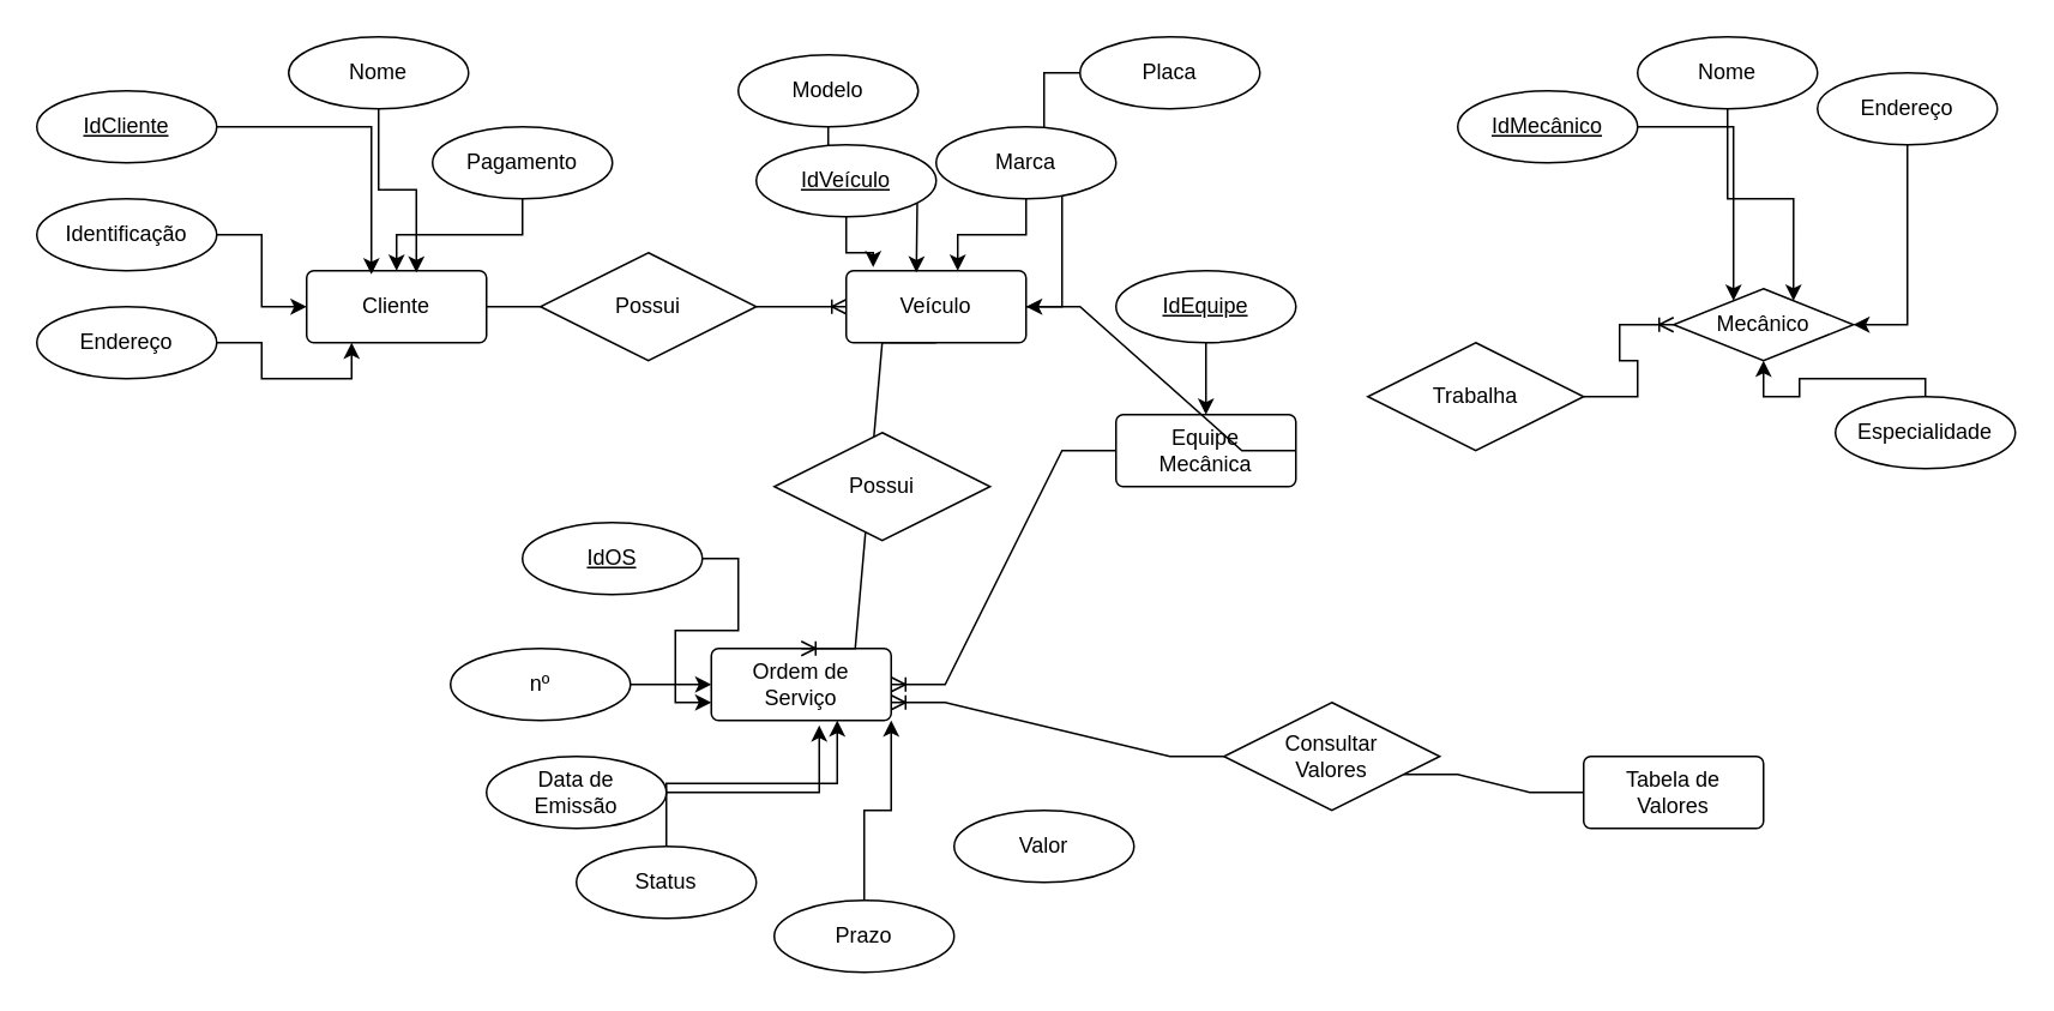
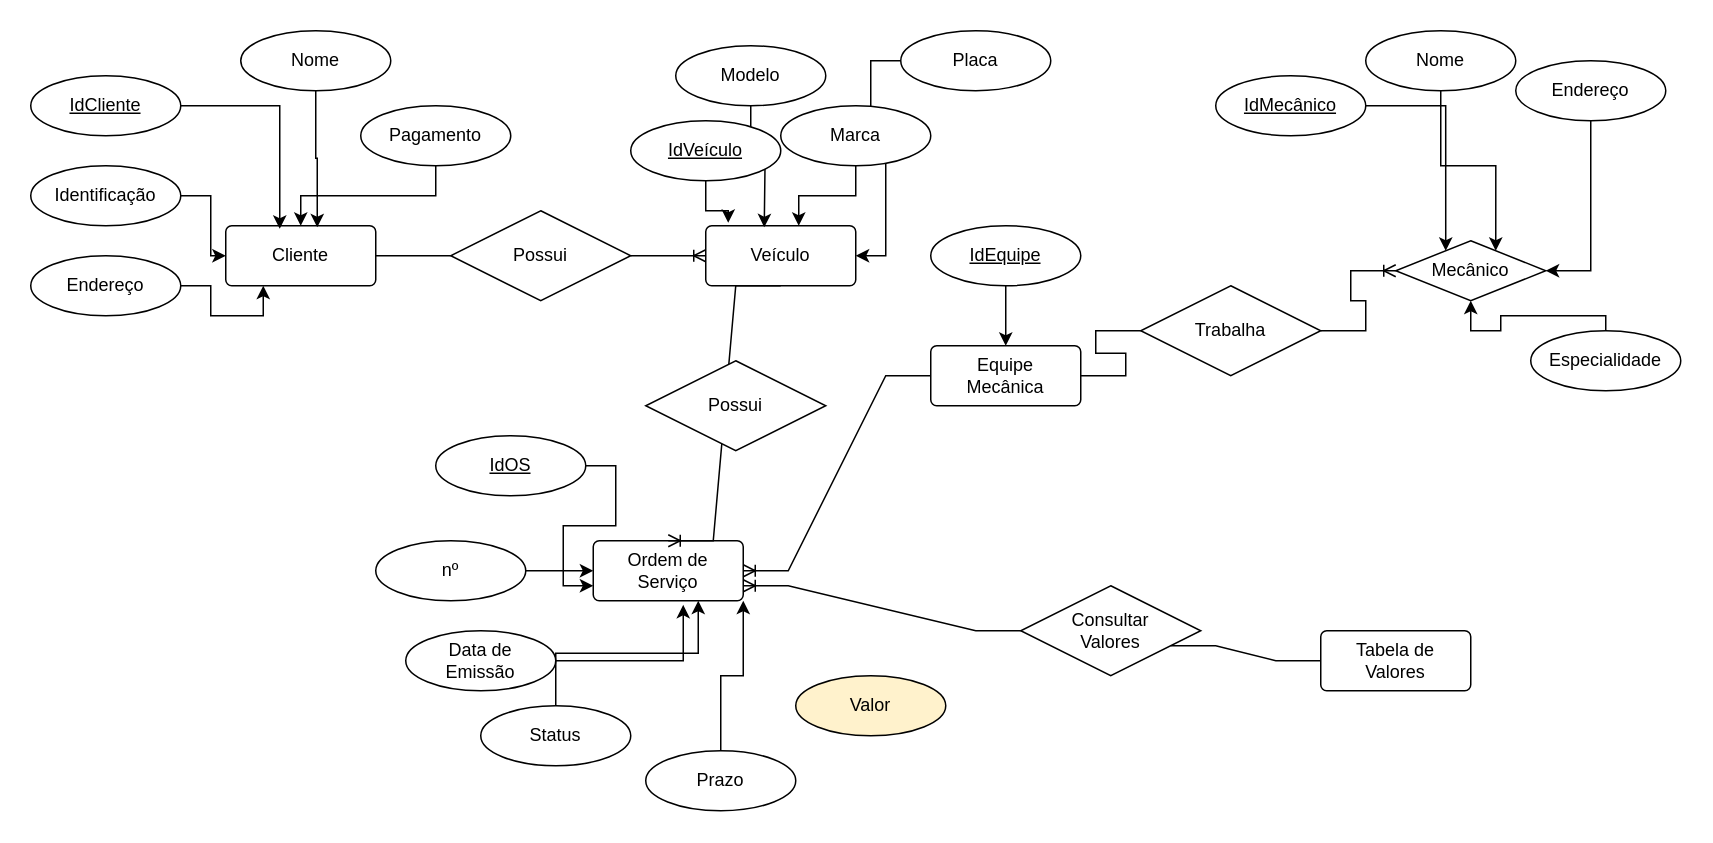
  <mxCell id="0" />
  <mxCell id="1" parent="0" />
- <mxCell id="2" value="Cliente" style="rounded=1;arcSize=10;whiteSpace=wrap;html=1;align=center;" vertex="1" parent="1"><mxGeometry x="170" y="150" width="100" height="40" as="geometry" /></mxCell>
+ <mxCell id="2" value="Cliente" style="rounded=1;arcSize=10;whiteSpace=wrap;html=1;align=center;" vertex="1" parent="1"><mxGeometry x="150" y="150" width="100" height="40" as="geometry" /></mxCell>
  <mxCell id="3" style="edgeStyle=orthogonalEdgeStyle;rounded=0;orthogonalLoop=1;jettySize=auto;html=1;entryX=0.36;entryY=0.05;entryDx=0;entryDy=0;entryPerimeter=0;" edge="1" parent="1" source="4" target="2"><mxGeometry relative="1" as="geometry" /></mxCell>
  <mxCell id="4" value="IdCliente" style="ellipse;whiteSpace=wrap;html=1;align=center;fontStyle=4;" vertex="1" parent="1"><mxGeometry y="50" width="100" height="40" as="geometry" x="20" /></mxCell>
  <mxCell id="5" style="edgeStyle=orthogonalEdgeStyle;rounded=0;orthogonalLoop=1;jettySize=auto;html=1;entryX=0.61;entryY=0.025;entryDx=0;entryDy=0;entryPerimeter=0;" edge="1" parent="1" source="6" target="2"><mxGeometry relative="1" as="geometry" /></mxCell>
  <mxCell id="6" value="Nome" style="ellipse;whiteSpace=wrap;html=1;align=center;" vertex="1" parent="1"><mxGeometry x="160" y="20" width="100" height="40" as="geometry" /></mxCell>
  <mxCell id="7" style="edgeStyle=orthogonalEdgeStyle;rounded=0;orthogonalLoop=1;jettySize=auto;html=1;entryX=0.25;entryY=1;entryDx=0;entryDy=0;" edge="1" parent="1" source="8" target="2"><mxGeometry relative="1" as="geometry" /></mxCell>
  <mxCell id="8" value="Endereço" style="ellipse;whiteSpace=wrap;html=1;align=center;" vertex="1" parent="1"><mxGeometry y="170" width="100" height="40" as="geometry" x="20" /></mxCell>
  <mxCell id="9" style="edgeStyle=orthogonalEdgeStyle;rounded=0;orthogonalLoop=1;jettySize=auto;html=1;" edge="1" parent="1" source="10" target="2"><mxGeometry relative="1" as="geometry" /></mxCell>
  <mxCell id="10" value="Identificação" style="ellipse;whiteSpace=wrap;html=1;align=center;" vertex="1" parent="1"><mxGeometry y="110" width="100" height="40" as="geometry" x="20" /></mxCell>
  <mxCell id="11" style="edgeStyle=orthogonalEdgeStyle;rounded=0;orthogonalLoop=1;jettySize=auto;html=1;" edge="1" parent="1" source="12" target="2"><mxGeometry relative="1" as="geometry" /></mxCell>
  <mxCell id="12" value="Pagamento" style="ellipse;whiteSpace=wrap;html=1;align=center;" vertex="1" parent="1"><mxGeometry x="240" y="70" width="100" height="40" as="geometry" /></mxCell>
  <mxCell id="13" value="Veículo" style="rounded=1;arcSize=10;whiteSpace=wrap;html=1;align=center;" vertex="1" parent="1"><mxGeometry x="470" y="150" width="100" height="40" as="geometry" /></mxCell>
  <mxCell id="14" value="" style="edgeStyle=entityRelationEdgeStyle;fontSize=12;html=1;endArrow=ERoneToMany;rounded=0;entryX=0;entryY=0.5;entryDx=0;entryDy=0;exitX=1;exitY=0.5;exitDx=0;exitDy=0;startArrow=none;" edge="1" parent="1" source="15" target="13"><mxGeometry width="100" height="100" relative="1" as="geometry"><mxPoint x="360" y="330" as="sourcePoint" /><mxPoint x="460" y="230" as="targetPoint" /></mxGeometry></mxCell>
  <mxCell id="15" value="Possui" style="shape=rhombus;perimeter=rhombusPerimeter;whiteSpace=wrap;html=1;align=center;" vertex="1" parent="1"><mxGeometry x="300" y="140" width="120" height="60" as="geometry" /></mxCell>
  <mxCell id="16" value="" style="edgeStyle=entityRelationEdgeStyle;fontSize=12;html=1;endArrow=none;rounded=0;entryX=0;entryY=0.5;entryDx=0;entryDy=0;exitX=1;exitY=0.5;exitDx=0;exitDy=0;" edge="1" parent="1" source="2" target="15"><mxGeometry width="100" height="100" relative="1" as="geometry"><mxPoint x="250" y="170" as="sourcePoint" /><mxPoint x="470" y="170" as="targetPoint" /></mxGeometry></mxCell>
  <mxCell id="17" value="Equipe&lt;br&gt;Mecânica" style="rounded=1;arcSize=10;whiteSpace=wrap;html=1;align=center;" vertex="1" parent="1"><mxGeometry x="620" y="230" width="100" height="40" as="geometry" /></mxCell>
  <mxCell id="18" value="Mecânico" style="rhombus;arcSize=10;whiteSpace=wrap;html=1;align=center;" vertex="1" parent="1"><mxGeometry x="930" y="160" width="100" height="40" as="geometry" /></mxCell>
  <mxCell id="19" style="edgeStyle=orthogonalEdgeStyle;rounded=0;orthogonalLoop=1;jettySize=auto;html=1;entryX=0.15;entryY=-0.05;entryDx=0;entryDy=0;entryPerimeter=0;" edge="1" parent="1" source="21" target="13"><mxGeometry relative="1" as="geometry" /></mxCell>
  <mxCell id="20" style="edgeStyle=orthogonalEdgeStyle;rounded=0;orthogonalLoop=1;jettySize=auto;html=1;" edge="1" parent="1" source="22"><mxGeometry relative="1" as="geometry"><mxPoint x="509" y="151" as="targetPoint" /></mxGeometry></mxCell>
  <mxCell id="21" value="IdVeículo" style="ellipse;whiteSpace=wrap;html=1;align=center;fontStyle=4;" vertex="1" parent="1"><mxGeometry x="420" y="80" width="100" height="40" as="geometry" /></mxCell>
- <mxCell id="22" value="Modelo" style="ellipse;whiteSpace=wrap;html=1;align=center;" vertex="1" parent="1"><mxGeometry x="410" y="30" width="100" height="40" as="geometry" /></mxCell>
+ <mxCell id="22" value="Modelo" style="ellipse;whiteSpace=wrap;html=1;align=center;" vertex="1" parent="1"><mxGeometry x="450" y="30" width="100" height="40" as="geometry" /></mxCell>
  <mxCell id="23" style="edgeStyle=orthogonalEdgeStyle;rounded=0;orthogonalLoop=1;jettySize=auto;html=1;entryX=0.62;entryY=0;entryDx=0;entryDy=0;entryPerimeter=0;" edge="1" parent="1" source="25" target="13"><mxGeometry relative="1" as="geometry" /></mxCell>
  <mxCell id="24" style="edgeStyle=orthogonalEdgeStyle;rounded=0;orthogonalLoop=1;jettySize=auto;html=1;entryX=1;entryY=0.5;entryDx=0;entryDy=0;" edge="1" parent="1" source="26" target="13"><mxGeometry relative="1" as="geometry" /></mxCell>
  <mxCell id="25" value="Marca" style="ellipse;whiteSpace=wrap;html=1;align=center;" vertex="1" parent="1"><mxGeometry x="520" y="70" width="100" height="40" as="geometry" /></mxCell>
  <mxCell id="26" value="Placa" style="ellipse;whiteSpace=wrap;html=1;align=center;" vertex="1" parent="1"><mxGeometry x="600" y="20" width="100" height="40" as="geometry" /></mxCell>
  <mxCell id="27" style="edgeStyle=orthogonalEdgeStyle;rounded=0;orthogonalLoop=1;jettySize=auto;html=1;entryX=0.25;entryY=0;entryDx=0;entryDy=0;" edge="1" parent="1" source="28" target="18"><mxGeometry relative="1" as="geometry" /></mxCell>
  <mxCell id="28" value="IdMecânico" style="ellipse;whiteSpace=wrap;html=1;align=center;fontStyle=4;" vertex="1" parent="1"><mxGeometry x="810" y="50" width="100" height="40" as="geometry" /></mxCell>
  <mxCell id="29" style="edgeStyle=orthogonalEdgeStyle;rounded=0;orthogonalLoop=1;jettySize=auto;html=1;entryX=0.75;entryY=0;entryDx=0;entryDy=0;" edge="1" parent="1" source="30" target="18"><mxGeometry relative="1" as="geometry" /></mxCell>
  <mxCell id="30" value="Nome" style="ellipse;whiteSpace=wrap;html=1;align=center;" vertex="1" parent="1"><mxGeometry x="910" y="20" width="100" height="40" as="geometry" /></mxCell>
  <mxCell id="31" style="edgeStyle=orthogonalEdgeStyle;rounded=0;orthogonalLoop=1;jettySize=auto;html=1;entryX=1;entryY=0.5;entryDx=0;entryDy=0;" edge="1" parent="1" source="32" target="18"><mxGeometry relative="1" as="geometry" /></mxCell>
  <mxCell id="32" value="Endereço" style="ellipse;whiteSpace=wrap;html=1;align=center;" vertex="1" parent="1"><mxGeometry x="1010" y="40" width="100" height="40" as="geometry" /></mxCell>
  <mxCell id="33" value="" style="edgeStyle=entityRelationEdgeStyle;fontSize=12;html=1;endArrow=ERoneToMany;rounded=0;entryX=0;entryY=0.5;entryDx=0;entryDy=0;exitX=1;exitY=0.5;exitDx=0;exitDy=0;startArrow=none;" edge="1" parent="1" source="34" target="18"><mxGeometry width="100" height="100" relative="1" as="geometry"><mxPoint x="710" y="240" as="sourcePoint" /><mxPoint x="810" y="140" as="targetPoint" /></mxGeometry></mxCell>
  <mxCell id="34" value="Trabalha" style="shape=rhombus;perimeter=rhombusPerimeter;whiteSpace=wrap;html=1;align=center;" vertex="1" parent="1"><mxGeometry x="760" y="190" width="120" height="60" as="geometry" /></mxCell>
- <mxCell id="35" value="" style="edgeStyle=entityRelationEdgeStyle;fontSize=12;html=1;endArrow=none;rounded=0;exitX=1;exitY=0.5;exitDx=0;exitDy=0;" edge="1" parent="1" source="17" target="13"><mxGeometry width="100" height="100" relative="1" as="geometry"><mxPoint x="720" y="250" as="sourcePoint" /><mxPoint x="930" y="180" as="targetPoint" /></mxGeometry></mxCell>
+ <mxCell id="35" value="" style="edgeStyle=entityRelationEdgeStyle;fontSize=12;html=1;endArrow=none;rounded=0;entryX=0;entryY=0.5;entryDx=0;entryDy=0;exitX=1;exitY=0.5;exitDx=0;exitDy=0;" edge="1" parent="1" source="17" target="34"><mxGeometry width="100" height="100" relative="1" as="geometry"><mxPoint x="720" y="250" as="sourcePoint" /><mxPoint x="930" y="180" as="targetPoint" /></mxGeometry></mxCell>
  <mxCell id="36" value="Ordem de&lt;br&gt;Serviço" style="rounded=1;arcSize=10;whiteSpace=wrap;html=1;align=center;" vertex="1" parent="1"><mxGeometry x="395" y="360" width="100" height="40" as="geometry" /></mxCell>
  <mxCell id="37" value="" style="edgeStyle=entityRelationEdgeStyle;fontSize=12;html=1;endArrow=ERoneToMany;rounded=0;exitX=0.5;exitY=1;exitDx=0;exitDy=0;entryX=0.5;entryY=0;entryDx=0;entryDy=0;" edge="1" parent="1" source="13" target="36"><mxGeometry width="100" height="100" relative="1" as="geometry"><mxPoint x="560" y="270" as="sourcePoint" /><mxPoint x="590" y="230" as="targetPoint" /></mxGeometry></mxCell>
  <mxCell id="38" value="Possui" style="shape=rhombus;perimeter=rhombusPerimeter;whiteSpace=wrap;html=1;align=center;" vertex="1" parent="1"><mxGeometry x="430" y="240" width="120" height="60" as="geometry" /></mxCell>
  <mxCell id="39" value="" style="edgeStyle=entityRelationEdgeStyle;fontSize=12;html=1;endArrow=ERoneToMany;rounded=0;entryX=1;entryY=0.5;entryDx=0;entryDy=0;exitX=0;exitY=0.5;exitDx=0;exitDy=0;" edge="1" parent="1" source="17" target="36"><mxGeometry width="100" height="100" relative="1" as="geometry"><mxPoint x="560" y="270" as="sourcePoint" /><mxPoint x="660" y="170" as="targetPoint" /></mxGeometry></mxCell>
  <mxCell id="40" style="edgeStyle=orthogonalEdgeStyle;rounded=0;orthogonalLoop=1;jettySize=auto;html=1;entryX=0.5;entryY=0;entryDx=0;entryDy=0;" edge="1" parent="1" source="41" target="17"><mxGeometry relative="1" as="geometry" /></mxCell>
  <mxCell id="41" value="IdEquipe" style="ellipse;whiteSpace=wrap;html=1;align=center;fontStyle=4;" vertex="1" parent="1"><mxGeometry x="620" y="150" width="100" height="40" as="geometry" /></mxCell>
  <mxCell id="42" style="edgeStyle=orthogonalEdgeStyle;rounded=0;orthogonalLoop=1;jettySize=auto;html=1;entryX=0;entryY=0.75;entryDx=0;entryDy=0;" edge="1" parent="1" source="43" target="36"><mxGeometry relative="1" as="geometry" /></mxCell>
  <mxCell id="43" value="IdOS" style="ellipse;whiteSpace=wrap;html=1;align=center;fontStyle=4;" vertex="1" parent="1"><mxGeometry x="290" y="290" width="100" height="40" as="geometry" /></mxCell>
  <mxCell id="44" style="edgeStyle=orthogonalEdgeStyle;rounded=0;orthogonalLoop=1;jettySize=auto;html=1;" edge="1" parent="1" source="45" target="36"><mxGeometry relative="1" as="geometry" /></mxCell>
  <mxCell id="45" value="nº" style="ellipse;whiteSpace=wrap;html=1;align=center;" vertex="1" parent="1"><mxGeometry x="250" y="360" width="100" height="40" as="geometry" /></mxCell>
  <mxCell id="46" style="edgeStyle=orthogonalEdgeStyle;rounded=0;orthogonalLoop=1;jettySize=auto;html=1;entryX=0.6;entryY=1.068;entryDx=0;entryDy=0;entryPerimeter=0;" edge="1" parent="1" source="47" target="36"><mxGeometry relative="1" as="geometry" /></mxCell>
  <mxCell id="47" value="Data de&lt;br&gt;Emissão" style="ellipse;whiteSpace=wrap;html=1;align=center;" vertex="1" parent="1"><mxGeometry x="270" y="420" width="100" height="40" as="geometry" /></mxCell>
  <mxCell id="48" style="edgeStyle=orthogonalEdgeStyle;rounded=0;orthogonalLoop=1;jettySize=auto;html=1;entryX=0.5;entryY=1;entryDx=0;entryDy=0;" edge="1" parent="1" source="50" target="18"><mxGeometry relative="1" as="geometry"><Array as="points"><mxPoint x="1070" y="210" /><mxPoint x="1000" y="210" /><mxPoint x="1000" y="220" /><mxPoint x="980" y="220" /></Array></mxGeometry></mxCell>
  <mxCell id="49" style="edgeStyle=orthogonalEdgeStyle;rounded=0;orthogonalLoop=1;jettySize=auto;html=1;entryX=1;entryY=1;entryDx=0;entryDy=0;" edge="1" parent="1" source="51" target="36"><mxGeometry relative="1" as="geometry" /></mxCell>
  <mxCell id="50" value="Especialidade" style="ellipse;whiteSpace=wrap;html=1;align=center;" vertex="1" parent="1"><mxGeometry x="1020" y="220" width="100" height="40" as="geometry" /></mxCell>
  <mxCell id="51" value="Prazo" style="ellipse;whiteSpace=wrap;html=1;align=center;" vertex="1" parent="1"><mxGeometry x="430" y="500" width="100" height="40" as="geometry" /></mxCell>
  <mxCell id="52" style="edgeStyle=orthogonalEdgeStyle;rounded=0;orthogonalLoop=1;jettySize=auto;html=1;entryX=0.7;entryY=1;entryDx=0;entryDy=0;entryPerimeter=0;" edge="1" parent="1" source="53" target="36"><mxGeometry relative="1" as="geometry" /></mxCell>
  <mxCell id="53" value="Status" style="ellipse;whiteSpace=wrap;html=1;align=center;" vertex="1" parent="1"><mxGeometry x="320" y="470" width="100" height="40" as="geometry" /></mxCell>
  <mxCell id="54" value="Tabela de&lt;br&gt;Valores" style="rounded=1;arcSize=10;whiteSpace=wrap;html=1;align=center;" vertex="1" parent="1"><mxGeometry x="880" y="420" width="100" height="40" as="geometry" /></mxCell>
  <mxCell id="55" value="" style="edgeStyle=entityRelationEdgeStyle;fontSize=12;html=1;endArrow=ERoneToMany;rounded=0;entryX=1;entryY=0.75;entryDx=0;entryDy=0;exitX=0;exitY=0.5;exitDx=0;exitDy=0;startArrow=none;" edge="1" parent="1" source="58" target="36"><mxGeometry width="100" height="100" relative="1" as="geometry"><mxPoint x="580" y="350" as="sourcePoint" /><mxPoint x="680" y="250" as="targetPoint" /></mxGeometry></mxCell>
- <mxCell id="56" value="Valor" style="ellipse;whiteSpace=wrap;html=1;align=center;" vertex="1" parent="1"><mxGeometry x="530" y="450" width="100" height="40" as="geometry" /></mxCell>
+ <mxCell id="56" value="Valor" style="ellipse;whiteSpace=wrap;html=1;align=center;fillColor=#fff2cc;" vertex="1" parent="1"><mxGeometry x="530" y="450" width="100" height="40" as="geometry" /></mxCell>
  <mxCell id="57" style="edgeStyle=orthogonalEdgeStyle;rounded=0;orthogonalLoop=1;jettySize=auto;html=1;exitX=0.5;exitY=1;exitDx=0;exitDy=0;" edge="1" parent="1" source="47" target="47"><mxGeometry relative="1" as="geometry" /></mxCell>
  <mxCell id="58" value="Consultar&lt;br&gt;Valores" style="shape=rhombus;perimeter=rhombusPerimeter;whiteSpace=wrap;html=1;align=center;" vertex="1" parent="1"><mxGeometry x="680" y="390" width="120" height="60" as="geometry" /></mxCell>
  <mxCell id="59" value="" style="edgeStyle=entityRelationEdgeStyle;fontSize=12;html=1;endArrow=none;rounded=0;entryX=1;entryY=0.75;entryDx=0;entryDy=0;exitX=0;exitY=0.5;exitDx=0;exitDy=0;" edge="1" parent="1" source="54" target="58"><mxGeometry width="100" height="100" relative="1" as="geometry"><mxPoint x="880" y="440" as="sourcePoint" /><mxPoint x="510" y="390" as="targetPoint" /></mxGeometry></mxCell>
